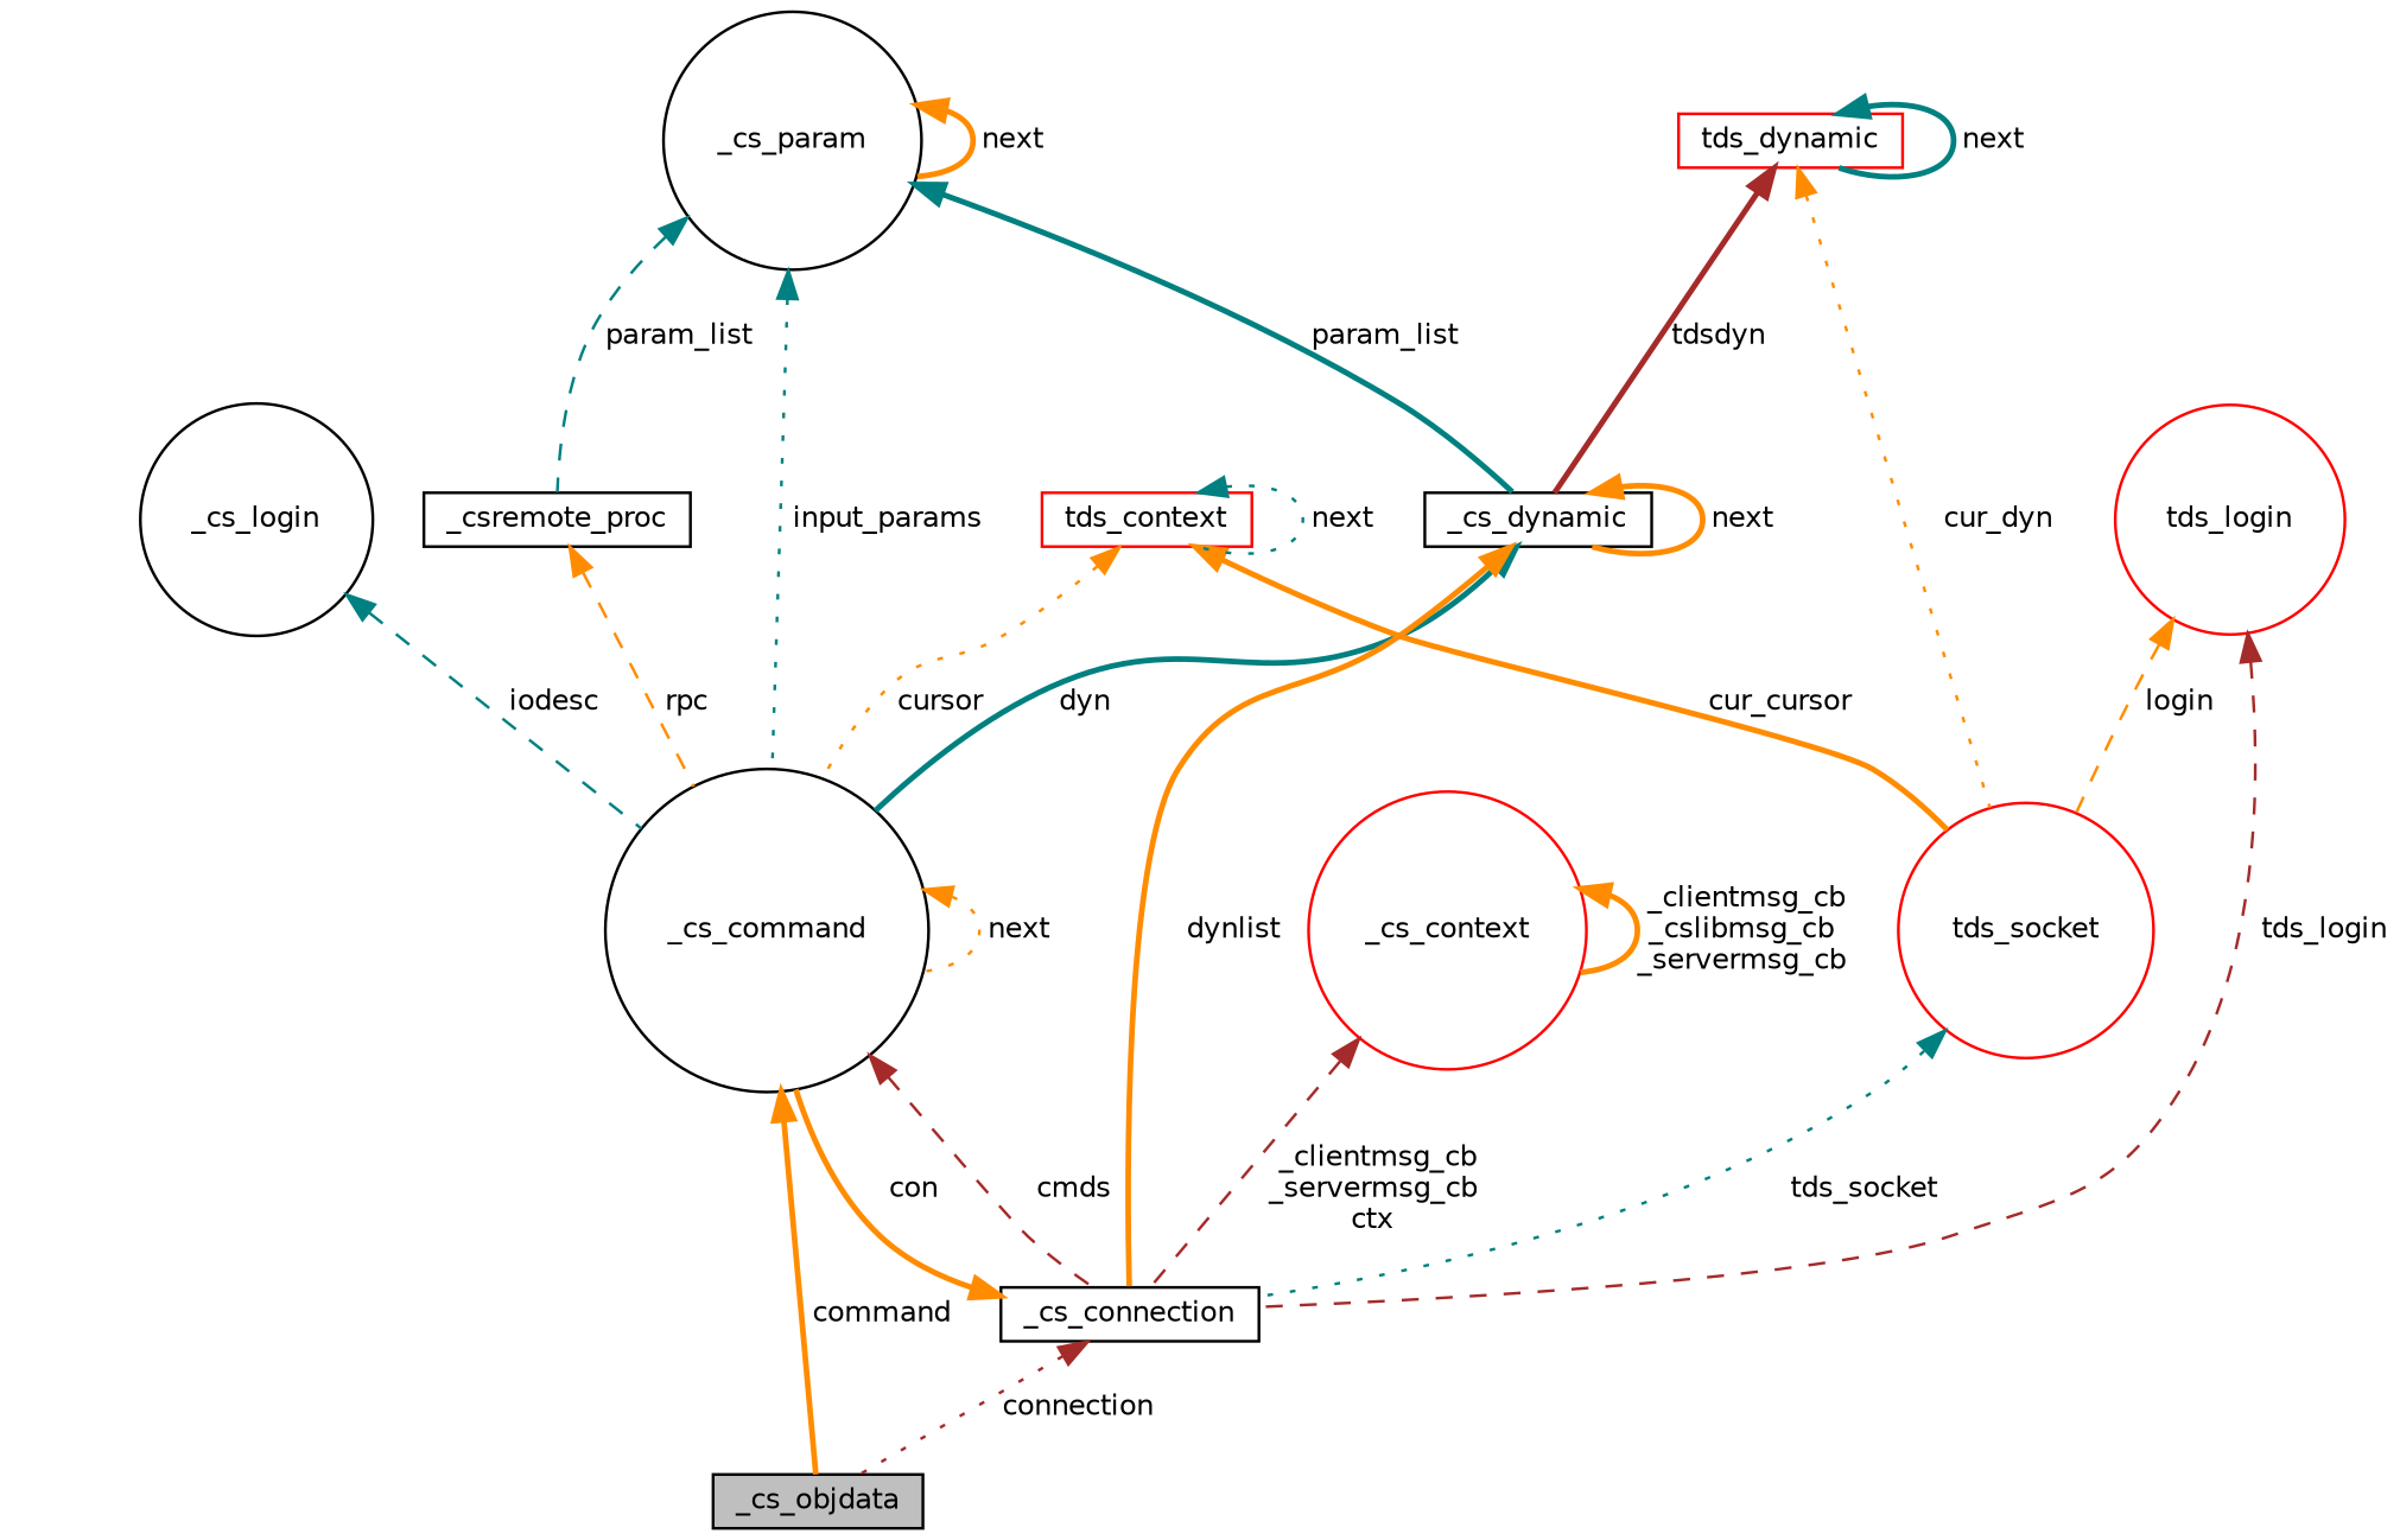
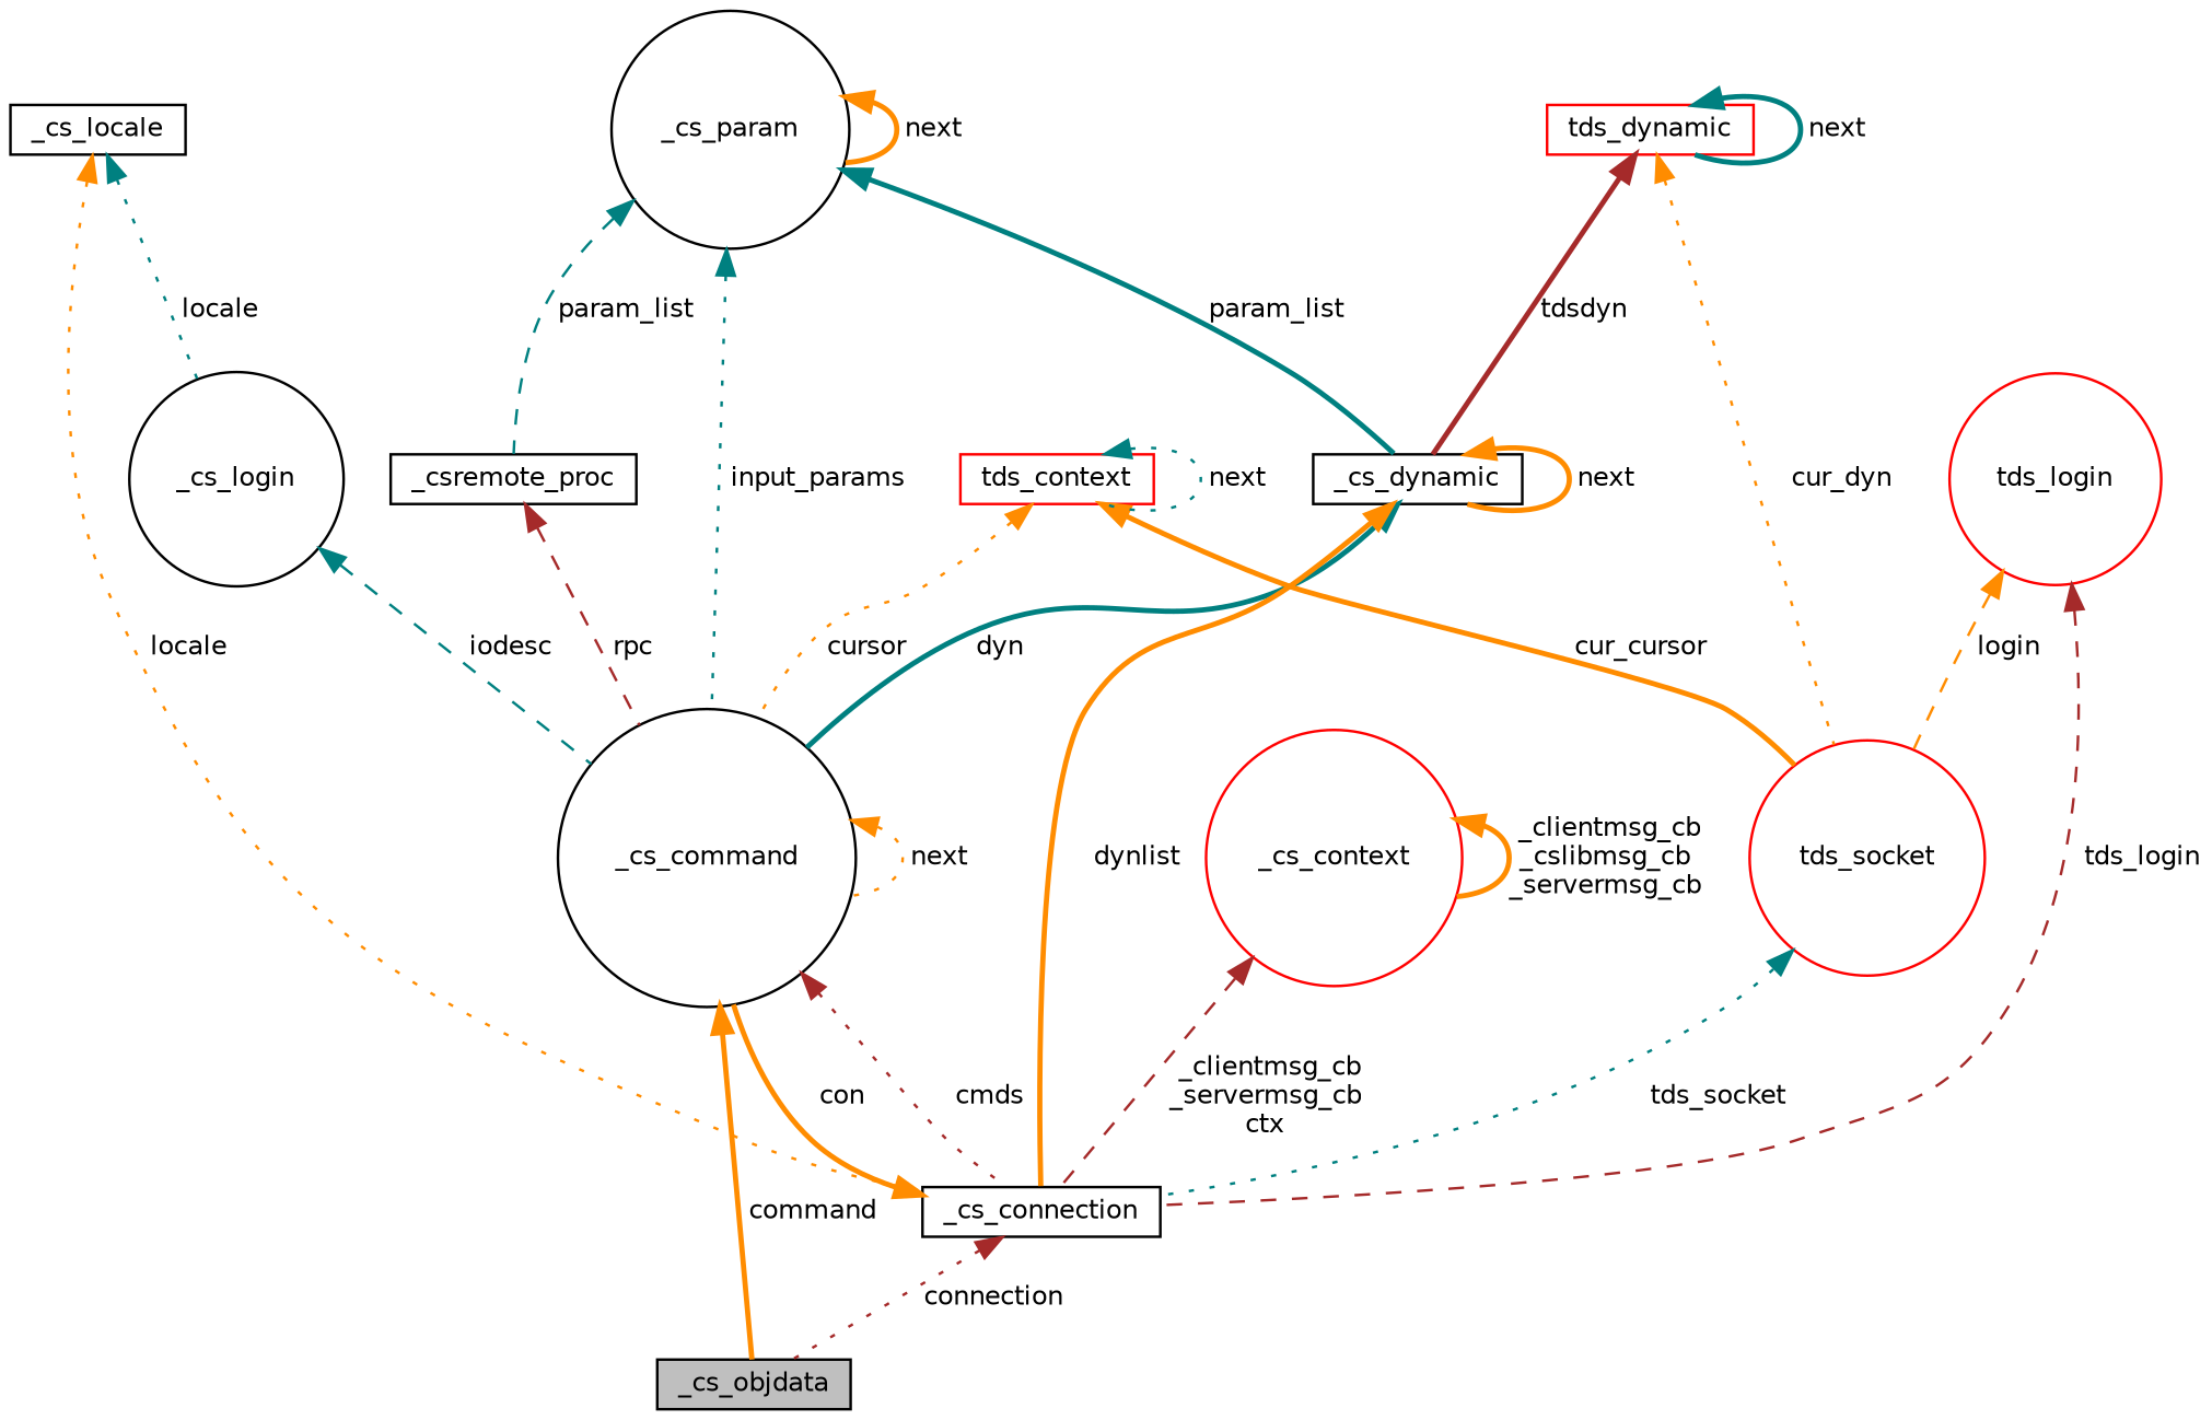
  digraph {
    node [color=black fillcolor=white fontname=Helvetica fontsize=10 shape=box style=filled]
    edge [color=darkorange dir=back fontname=Helvetica fontsize=10 labelfontname=Helvetica labelfontsize=10 style=bold]
    n1 [fillcolor=grey75 fontcolor=black height=0.2 label=_cs_objdata width=0.4]
    n2 [height=0.2 label=_cs_command shape=circle width=0.4]
    n3 [height=0.2 label=_cs_connection width=0.4]
    n4 [height=0.2 label=_cs_login shape=circle width=0.4]
+   n5 [height=0.2 label=_cs_locale width=0.4]
    n6 [height=0.2 label=_cs_param shape=circle width=0.4]
    n7 [height=0.2 label=_cs_dynamic width=0.4]
    n8 [height=0.2 label=_csremote_proc width=0.4]
    n9 [color=red height=0.2 label=tds_dynamic width=0.4]
    n10 [color=red height=0.2 label=tds_socket shape=circle width=0.4]
    n11 [color=red height=0.2 label=tds_context width=0.4]
    n12 [color=red height=0.2 label=tds_login shape=circle width=0.4]
    n13 [color=red height=0.2 label=_cs_context shape=circle width=0.4]
    n2 -> n1 [label=" command"]
    n2 -> n2 [label=" next" style=dotted]
-   n2 -> n3 [color=brown label=" cmds" style=dashed]
+   n2 -> n3 [color=brown label=" cmds" style=dotted]
    n3 -> n1 [color=brown label=" connection" style=dotted]
    n3 -> n2 [label=" con"]
    n4 -> n2 [color=teal label=" iodesc" style=dashed]
+   n5 -> n3 [label=" locale" style=dotted]
+   n5 -> n4 [color=teal label=" locale" style=dotted]
    n6 -> n2 [color=teal label=" input_params" style=dotted]
    n6 -> n6 [label=" next"]
    n6 -> n7 [color=teal label=" param_list"]
    n6 -> n8 [color=teal label=" param_list" style=dashed]
    n7 -> n2 [color=teal label=" dyn"]
    n7 -> n3 [label=" dynlist"]
    n7 -> n7 [label=" next"]
-   n8 -> n2 [label=" rpc" style=dashed]
+   n8 -> n2 [color=brown label=" rpc" style=dashed]
    n9 -> n7 [color=brown label=" tdsdyn"]
    n9 -> n9 [color=teal label=" next"]
    n9 -> n10 [label=" cur_dyn" style=dotted]
    n10 -> n3 [color=teal label=" tds_socket" style=dotted]
    n11 -> n2 [label=" cursor" style=dotted]
    n11 -> n10 [label=" cur_cursor"]
    n11 -> n11 [color=teal label=" next" style=dotted]
    n12 -> n3 [color=brown label=" tds_login" style=dashed]
    n12 -> n10 [label=" login" style=dashed]
    n13 -> n3 [color=brown label=" _clientmsg_cb\n_servermsg_cb\nctx" style=dashed]
    n13 -> n13 [label=" _clientmsg_cb\n_cslibmsg_cb\n_servermsg_cb"]
  }
